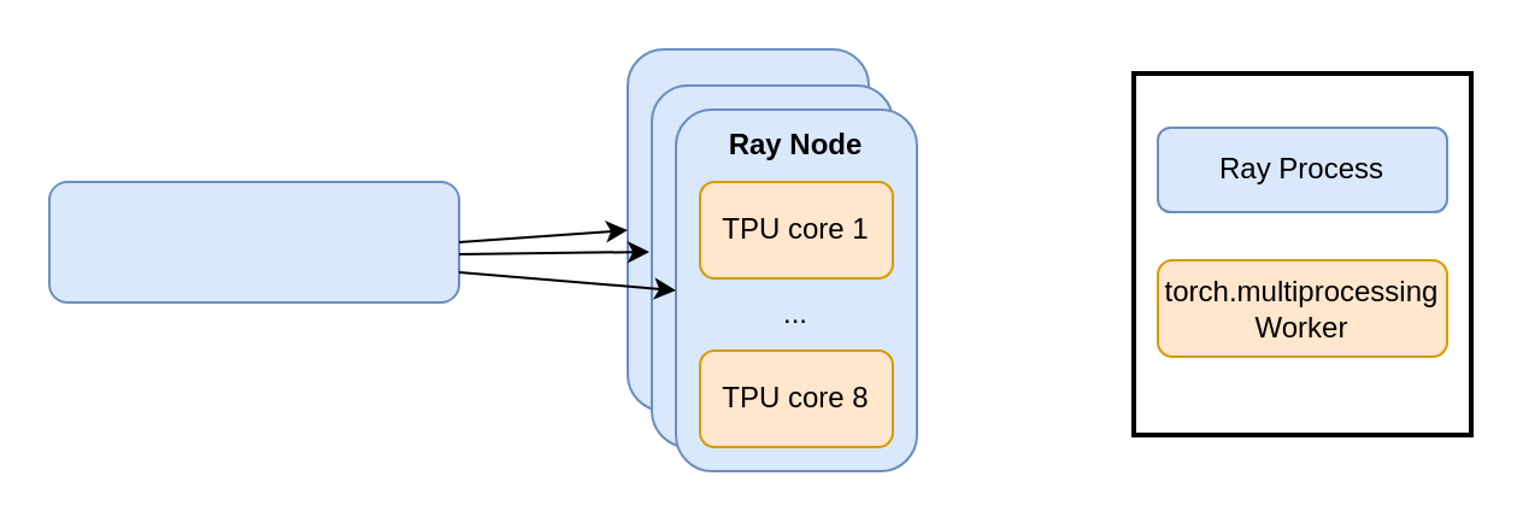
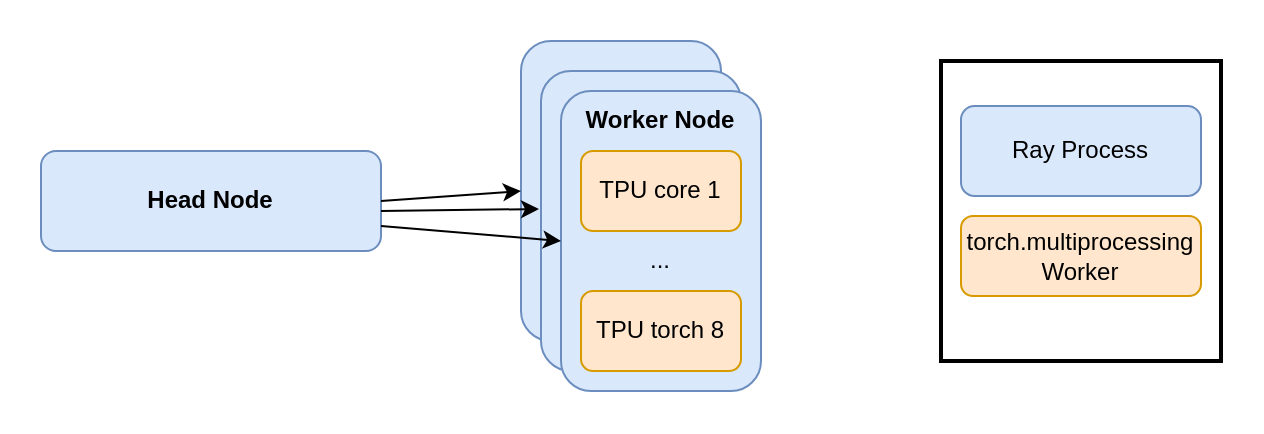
  <mxCell id="0" />
  <mxCell id="1" parent="0" />
  <mxCell id="2" value="" style="rounded=1;whiteSpace=wrap;html=1;fillColor=#dae8fc;strokeColor=#6c8ebf;fontColor=#000000;" vertex="1" parent="1"><mxGeometry x="260" y="20" width="100" height="150" as="geometry" /></mxCell>
  <mxCell id="3" value="" style="rounded=1;whiteSpace=wrap;html=1;fillColor=#dae8fc;strokeColor=#6c8ebf;fontColor=#000000;" vertex="1" parent="1"><mxGeometry x="270" y="35" width="100" height="150" as="geometry" /></mxCell>
  <mxCell id="4" value="" style="rounded=1;whiteSpace=wrap;html=1;fillColor=#dae8fc;strokeColor=#6c8ebf;fontColor=#000000;" vertex="1" parent="1"><mxGeometry x="280" y="45" width="100" height="150" as="geometry" /></mxCell>
  <mxCell id="5" value="TPU core 1" style="rounded=1;whiteSpace=wrap;html=1;fillColor=#ffe6cc;strokeColor=#d79b00;fontColor=#000000;" vertex="1" parent="1"><mxGeometry x="290" y="75" width="80" height="40" as="geometry" /></mxCell>
- <mxCell id="6" value="TPU core 8" style="rounded=1;whiteSpace=wrap;html=1;fillColor=#ffe6cc;strokeColor=#d79b00;fontColor=#000000;" vertex="1" parent="1"><mxGeometry x="290" y="145" width="80" height="40" as="geometry" /></mxCell>
+ <mxCell id="6" value="TPU torch 8" style="rounded=1;whiteSpace=wrap;html=1;fillColor=#ffe6cc;strokeColor=#d79b00;fontColor=#000000;" vertex="1" parent="1"><mxGeometry x="290" y="145" width="80" height="40" as="geometry" /></mxCell>
  <mxCell id="7" value="..." style="text;html=1;strokeColor=none;fillColor=none;align=center;verticalAlign=middle;whiteSpace=wrap;rounded=0;fontColor=#000000;" vertex="1" parent="1"><mxGeometry x="300" y="115" width="60" height="30" as="geometry" /></mxCell>
- <mxCell id="8" value="Ray Node" style="text;html=1;strokeColor=none;fillColor=none;align=center;verticalAlign=middle;whiteSpace=wrap;rounded=0;fontColor=#000000;fontStyle=1" vertex="1" parent="1"><mxGeometry x="280" y="45" width="100" height="30" as="geometry" /></mxCell>
+ <mxCell id="8" value="Worker Node" style="text;html=1;strokeColor=none;fillColor=none;align=center;verticalAlign=middle;whiteSpace=wrap;rounded=0;fontColor=#000000;fontStyle=1" vertex="1" parent="1"><mxGeometry x="280" y="45" width="100" height="30" as="geometry" /></mxCell>
  <mxCell id="9" value="" style="rounded=1;whiteSpace=wrap;html=1;fillColor=#dae8fc;strokeColor=#6c8ebf;fontColor=#000000;" vertex="1" parent="1"><mxGeometry x="20" y="75" width="170" height="50" as="geometry" /></mxCell>
+ <mxCell id="10" value="Head Node" style="text;html=1;strokeColor=none;fillColor=none;align=center;verticalAlign=middle;whiteSpace=wrap;rounded=0;fontColor=#000000;fontStyle=1" vertex="1" parent="1"><mxGeometry x="55" y="85" width="100" height="30" as="geometry" /></mxCell>
  <mxCell id="11" value="" style="endArrow=classic;html=1;fontColor=#000000;strokeColor=#000000;entryX=-0.01;entryY=0.46;entryDx=0;entryDy=0;entryPerimeter=0;" edge="1" parent="1" target="3"><mxGeometry width="50" height="50" relative="1" as="geometry"><mxPoint x="190" y="105" as="sourcePoint" /><mxPoint x="270" y="115" as="targetPoint" /></mxGeometry></mxCell>
  <mxCell id="12" value="" style="endArrow=classic;html=1;fontColor=#000000;strokeColor=#000000;entryX=0;entryY=0.5;entryDx=0;entryDy=0;exitX=1;exitY=0.75;exitDx=0;exitDy=0;" edge="1" parent="1" source="9" target="4"><mxGeometry width="50" height="50" relative="1" as="geometry"><mxPoint x="40" y="250" as="sourcePoint" /><mxPoint x="279" y="114" as="targetPoint" /></mxGeometry></mxCell>
  <mxCell id="13" value="" style="endArrow=classic;html=1;fontColor=#000000;strokeColor=#000000;entryX=0;entryY=0.5;entryDx=0;entryDy=0;exitX=1;exitY=0.5;exitDx=0;exitDy=0;" edge="1" parent="1" source="9" target="2"><mxGeometry width="50" height="50" relative="1" as="geometry"><mxPoint x="210" y="125" as="sourcePoint" /><mxPoint x="289" y="124" as="targetPoint" /></mxGeometry></mxCell>
- <mxCell id="14" value="Ray Process" style="rounded=1;whiteSpace=wrap;html=1;fillColor=#dae8fc;strokeColor=#6c8ebf;fontColor=#000000;" vertex="1" parent="1"><mxGeometry x="480" y="52.5" width="120" height="35" as="geometry" /></mxCell>
+ <mxCell id="14" value="Ray Process" style="rounded=1;whiteSpace=wrap;html=1;fillColor=#dae8fc;strokeColor=#6c8ebf;fontColor=#000000;" vertex="1" parent="1"><mxGeometry x="480" y="52.5" width="120" height="45" as="geometry" /></mxCell>
  <mxCell id="15" value="torch.multiprocessing Worker" style="rounded=1;whiteSpace=wrap;html=1;fillColor=#ffe6cc;strokeColor=#d79b00;fontColor=#000000;" vertex="1" parent="1"><mxGeometry x="480" y="107.5" width="120" height="40" as="geometry" /></mxCell>
  <mxCell id="16" value="" style="rounded=0;whiteSpace=wrap;html=1;shadow=0;glass=0;sketch=0;fontColor=#000000;strokeColor=#000000;strokeWidth=2;fillColor=none;" vertex="1" parent="1"><mxGeometry x="470" y="30" width="140" height="150" as="geometry" /></mxCell>
